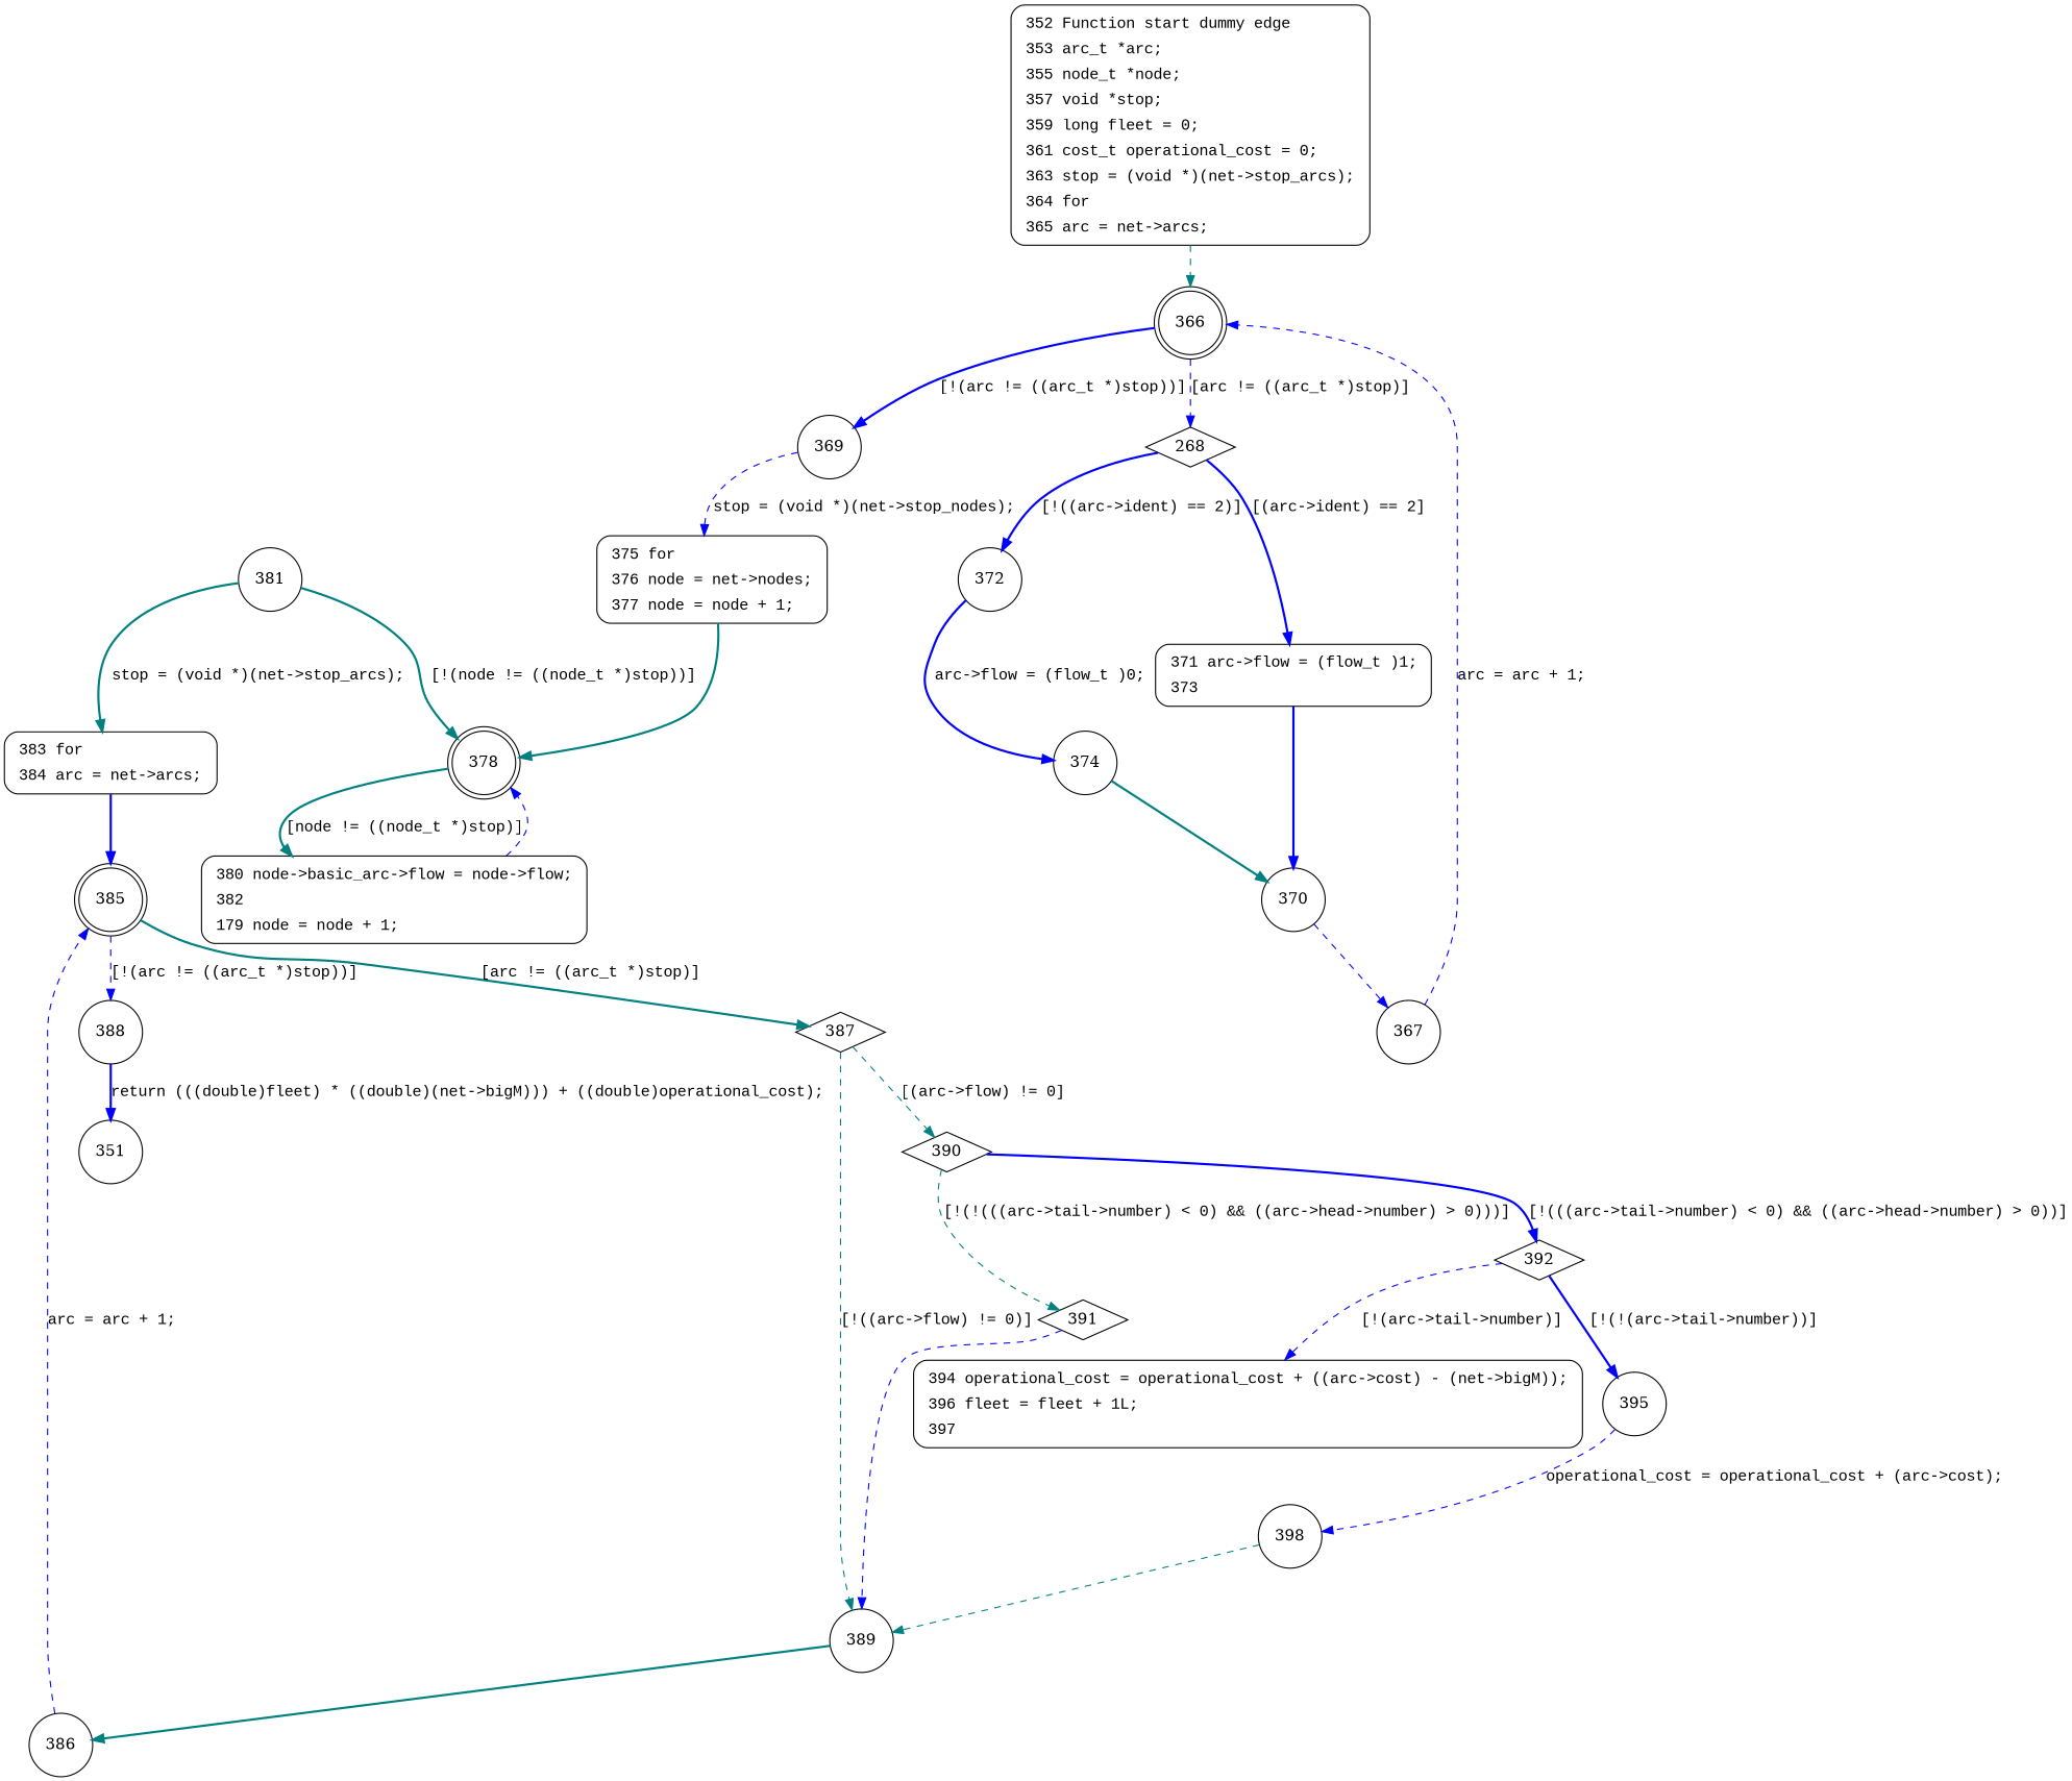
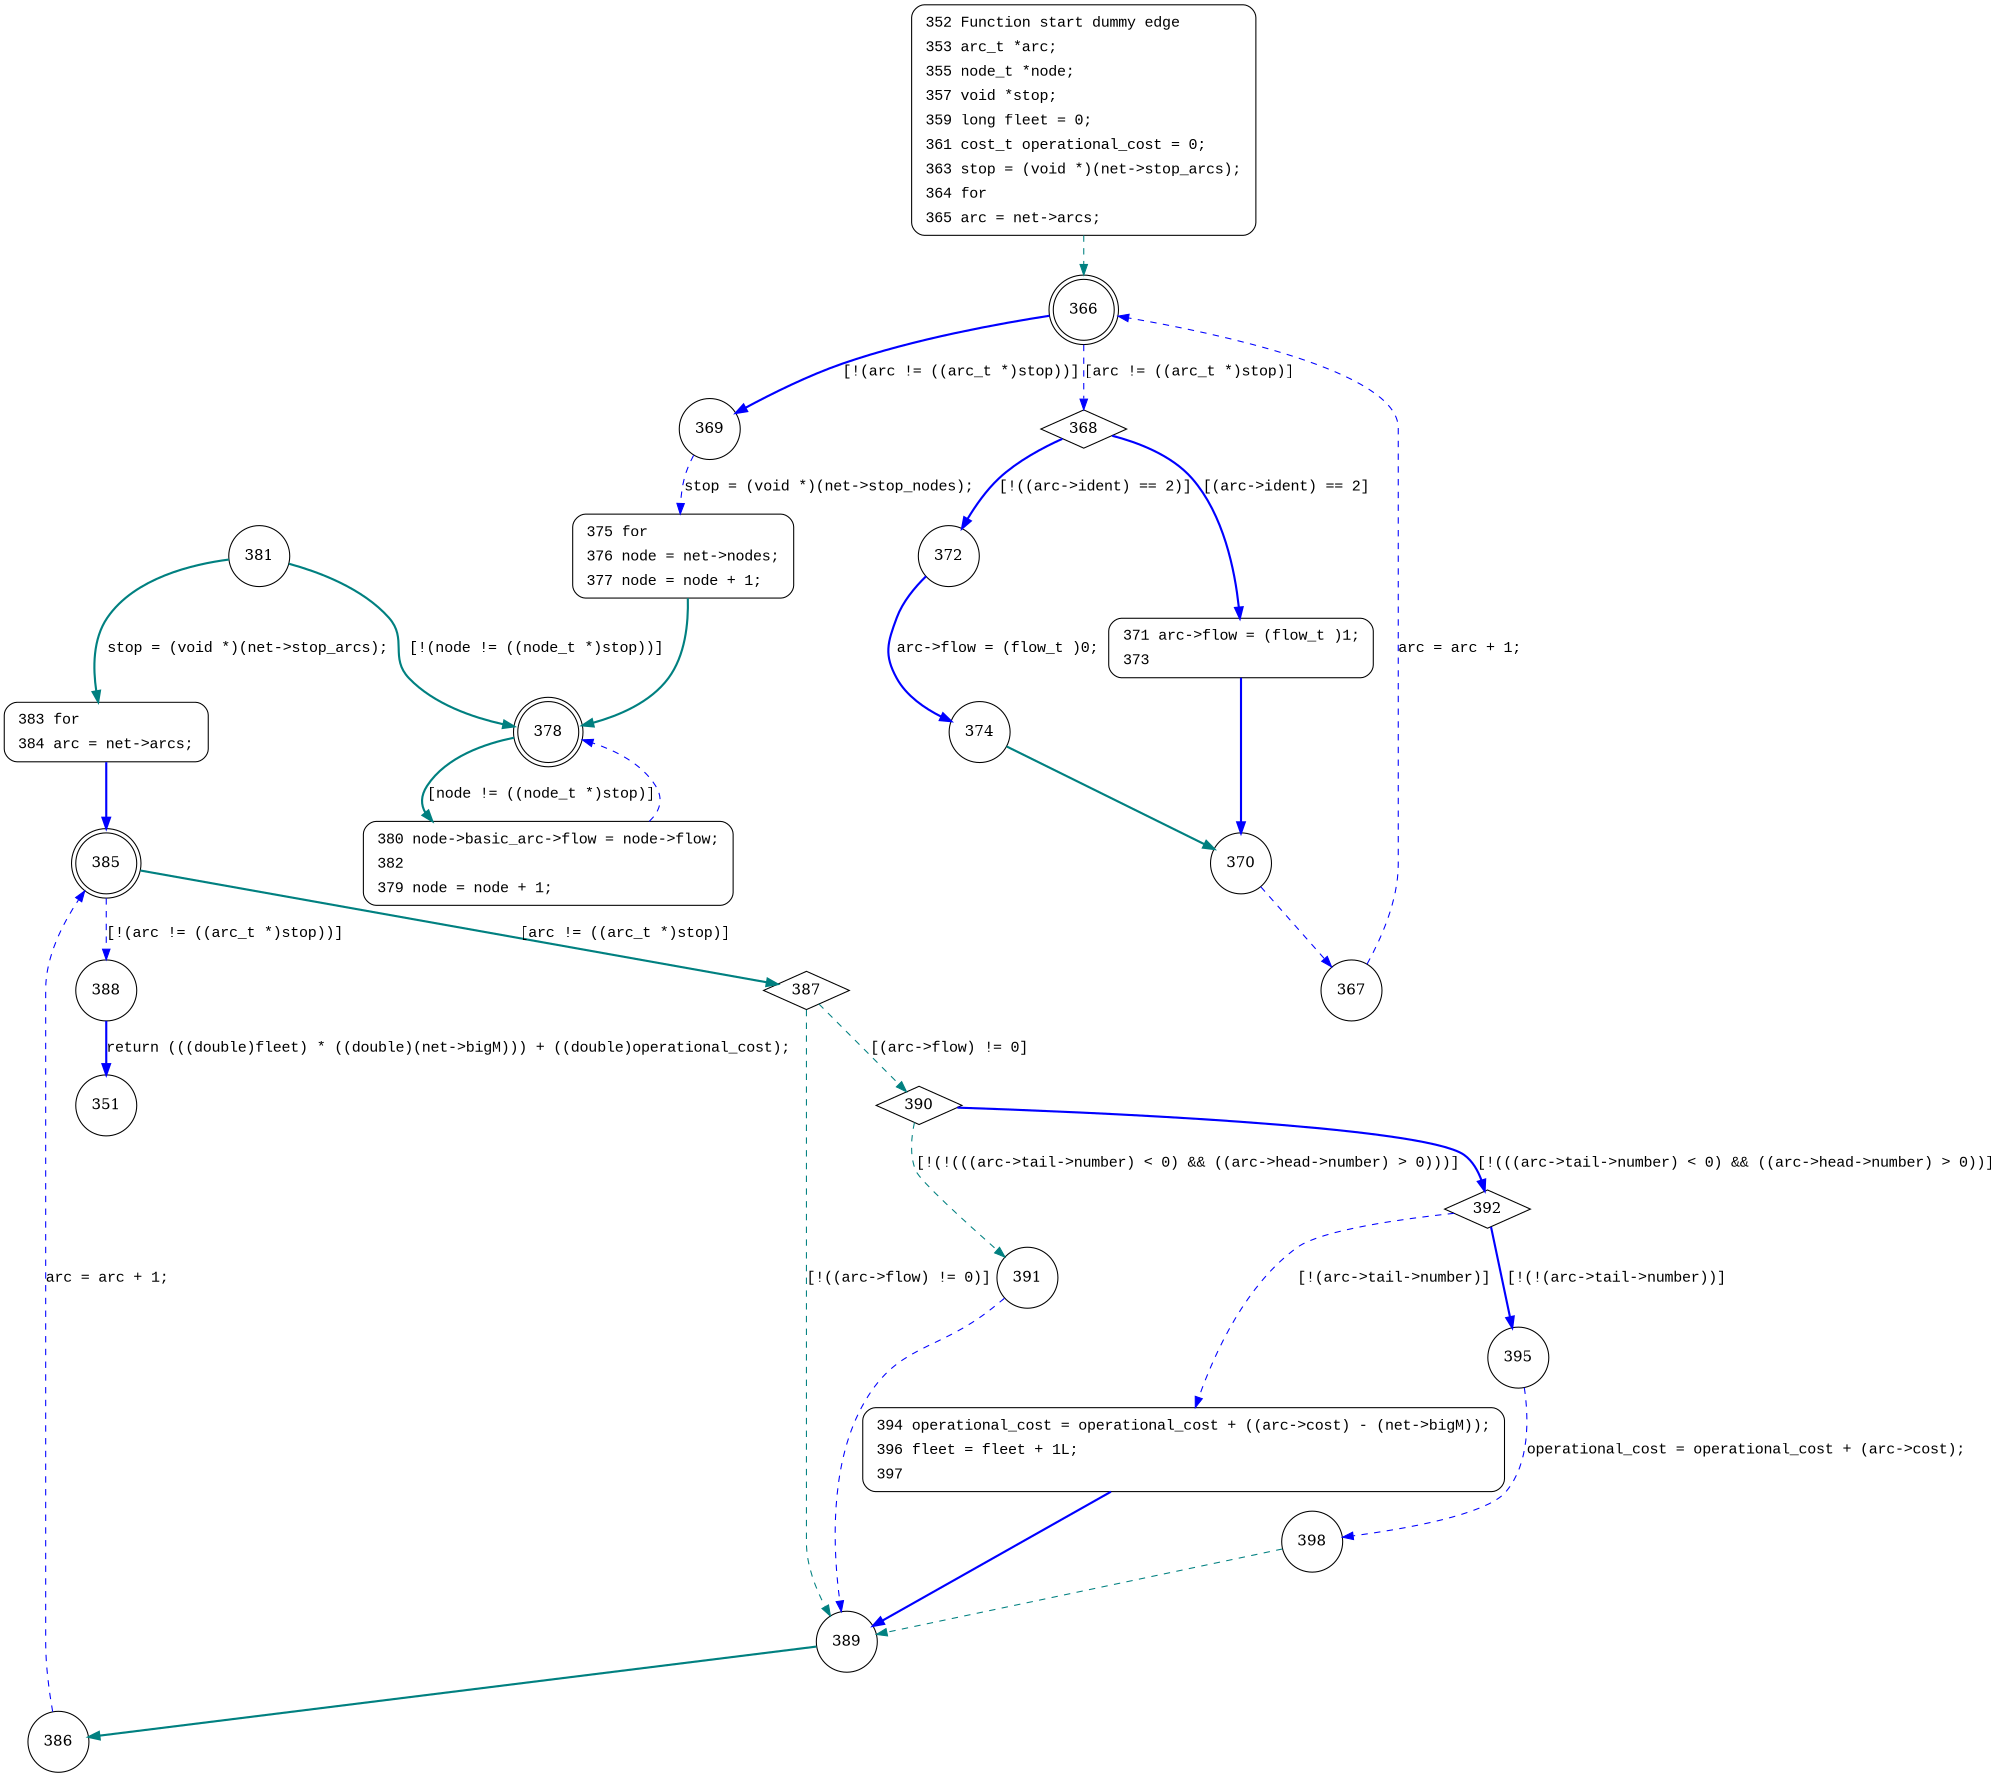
  digraph {
    node [shape=circle]
    edge [color=blue fontname="Courier New" style=bold]
    366 [shape=doublecircle]
    369
-   368 [shape=diamond label=268]
+   368 [shape=diamond]
    n4 [fillcolor=white fontname="Courier New" label=<<table border="0" cellborder="0" cellpadding="3" bgcolor="white"><tr><td align="right">375</td><td align="left">for</td></tr><tr><td align="right">376</td><td align="left">node = net-&gt;nodes;</td></tr><tr><td align="right">377</td><td align="left">node = node + 1;</td></tr></table>> penwidth=1 shape=Mrecord style="filled,bold"]
    372
    n6 [fillcolor=white fontname="Courier New" label=<<table border="0" cellborder="0" cellpadding="3" bgcolor="white"><tr><td align="right">371</td><td align="left">arc-&gt;flow = (flow_t )1;</td></tr><tr><td align="right">373</td><td align="left"></td></tr></table>> penwidth=1 shape=Mrecord style="filled,bold"]
    378 [shape=doublecircle]
    374
    370
    367
-   n11 [fillcolor=white fontname="Courier New" label=<<table border="0" cellborder="0" cellpadding="3" bgcolor="white"><tr><td align="right">380</td><td align="left">node-&gt;basic_arc-&gt;flow = node-&gt;flow;</td></tr><tr><td align="right">382</td><td align="left"></td></tr><tr><td align="right">179</td><td align="left">node = node + 1;</td></tr></table>> penwidth=1 shape=Mrecord style="filled,bold"]
+   n11 [fillcolor=white fontname="Courier New" label=<<table border="0" cellborder="0" cellpadding="3" bgcolor="white"><tr><td align="right">380</td><td align="left">node-&gt;basic_arc-&gt;flow = node-&gt;flow;</td></tr><tr><td align="right">382</td><td align="left"></td></tr><tr><td align="right">379</td><td align="left">node = node + 1;</td></tr></table>> penwidth=1 shape=Mrecord style="filled,bold"]
    381
    n13 [fillcolor=white fontname="Courier New" label=<<table border="0" cellborder="0" cellpadding="3" bgcolor="white"><tr><td align="right">383</td><td align="left">for</td></tr><tr><td align="right">384</td><td align="left">arc = net-&gt;arcs;</td></tr></table>> penwidth=1 shape=Mrecord style="filled,bold"]
    385 [shape=doublecircle]
    388
    387 [shape=diamond]
    351
    389
    390 [shape=diamond]
    386
-   391 [shape=diamond]
+   391
    392 [shape=diamond]
    395
    n24 [fillcolor=white fontname="Courier New" label=<<table border="0" cellborder="0" cellpadding="3" bgcolor="white"><tr><td align="right">394</td><td align="left">operational_cost = operational_cost + ((arc-&gt;cost) - (net-&gt;bigM));</td></tr><tr><td align="right">396</td><td align="left">fleet = fleet + 1L;</td></tr><tr><td align="right">397</td><td align="left"></td></tr></table>> penwidth=1 shape=Mrecord style="filled,bold"]
    398
    n26 [fillcolor=white fontname="Courier New" label=<<table border="0" cellborder="0" cellpadding="3" bgcolor="white"><tr><td align="right">352</td><td align="left">Function start dummy edge</td></tr><tr><td align="right">353</td><td align="left">arc_t *arc;</td></tr><tr><td align="right">355</td><td align="left">node_t *node;</td></tr><tr><td align="right">357</td><td align="left">void *stop;</td></tr><tr><td align="right">359</td><td align="left">long fleet = 0;</td></tr><tr><td align="right">361</td><td align="left">cost_t operational_cost = 0;</td></tr><tr><td align="right">363</td><td align="left">stop = (void *)(net-&gt;stop_arcs);</td></tr><tr><td align="right">364</td><td align="left">for</td></tr><tr><td align="right">365</td><td align="left">arc = net-&gt;arcs;</td></tr></table>> penwidth=1 shape=Mrecord style="filled,bold"]
    366 -> 369 [label="[!(arc != ((arc_t *)stop))]"]
    366 -> 368 [label="[arc != ((arc_t *)stop)]" style=dashed]
    369 -> n4 [label="stop = (void *)(net->stop_nodes);" style=dashed]
    368 -> 372 [label="[!((arc->ident) == 2)]"]
    368 -> n6 [label="[(arc->ident) == 2]"]
    n4 -> 378 [color=teal fontname=""]
    372 -> 374 [label="arc->flow = (flow_t )0;"]
    n6 -> 370 [fontname=""]
    378 -> n11 [color=teal label="[node != ((node_t *)stop)]"]
    374 -> 370 [color=teal]
    370 -> 367 [style=dashed]
    367 -> 366 [label="arc = arc + 1;" style=dashed]
    n11 -> 378 [style=dashed fontname=""]
    381 -> 378 [color=teal label="[!(node != ((node_t *)stop))]"]
    381 -> n13 [color=teal label="stop = (void *)(net->stop_arcs);"]
    n13 -> 385 [fontname=""]
    385 -> 388 [label="[!(arc != ((arc_t *)stop))]" style=dashed]
    385 -> 387 [color=teal label="[arc != ((arc_t *)stop)]"]
    388 -> 351 [label="return (((double)fleet) * ((double)(net->bigM))) + ((double)operational_cost);"]
    387 -> 389 [color=teal label="[!((arc->flow) != 0)]" style=dashed]
    387 -> 390 [color=teal label="[(arc->flow) != 0]" style=dashed]
    389 -> 386 [color=teal]
    390 -> 391 [color=teal label="[!(!(((arc->tail->number) < 0) && ((arc->head->number) > 0)))]" style=dashed]
    390 -> 392 [label="[!(((arc->tail->number) < 0) && ((arc->head->number) > 0))]"]
    386 -> 385 [label="arc = arc + 1;" style=dashed]
    391 -> 389 [style=dashed]
    392 -> 395 [label="[!(!(arc->tail->number))]"]
    392 -> n24 [label="[!(arc->tail->number)]" style=dashed]
    395 -> 398 [label="operational_cost = operational_cost + (arc->cost);" style=dashed]
+   n24 -> 389 [fontname=""]
    398 -> 389 [color=teal style=dashed]
    n26 -> 366 [color=teal style=dashed fontname=""]
  }
